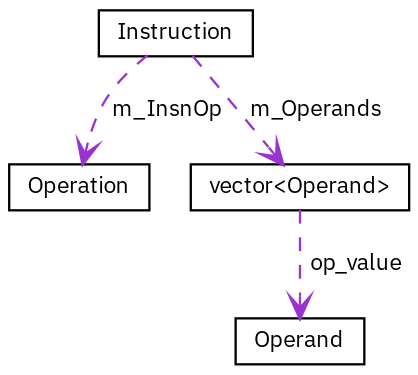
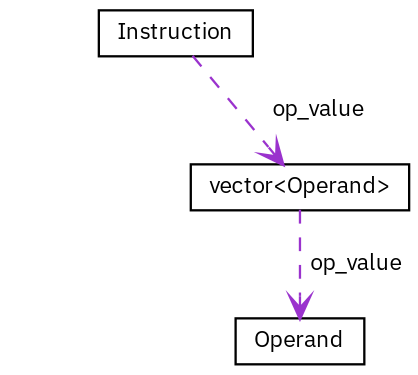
  digraph {
    fontname="IBM Plex Sans"
    node [color=black fontname="IBM Plex Sans" fontsize=10 shape=record]
    edge [arrowhead=open color=darkorchid3 fontname="IBM Plex Sans" fontsize=10 labelfontname=Helvetica labelfontsize=10 style=dashed]
    Instruction [height=0.2 width=0.4]
-   Operation [height=0.2 width=0.4]
    n3 [height=0.2 label="vector\<Operand\>" width=0.4]
    n4 [height=0.2 label=Operand width=0.4]
-   Instruction -> Operation [label=" m_InsnOp"]
-   Instruction -> n3 [label=" m_Operands"]
+   Instruction -> n3 [label="  op_value"]
    n3 -> n4 [label="  op_value"]
  }
